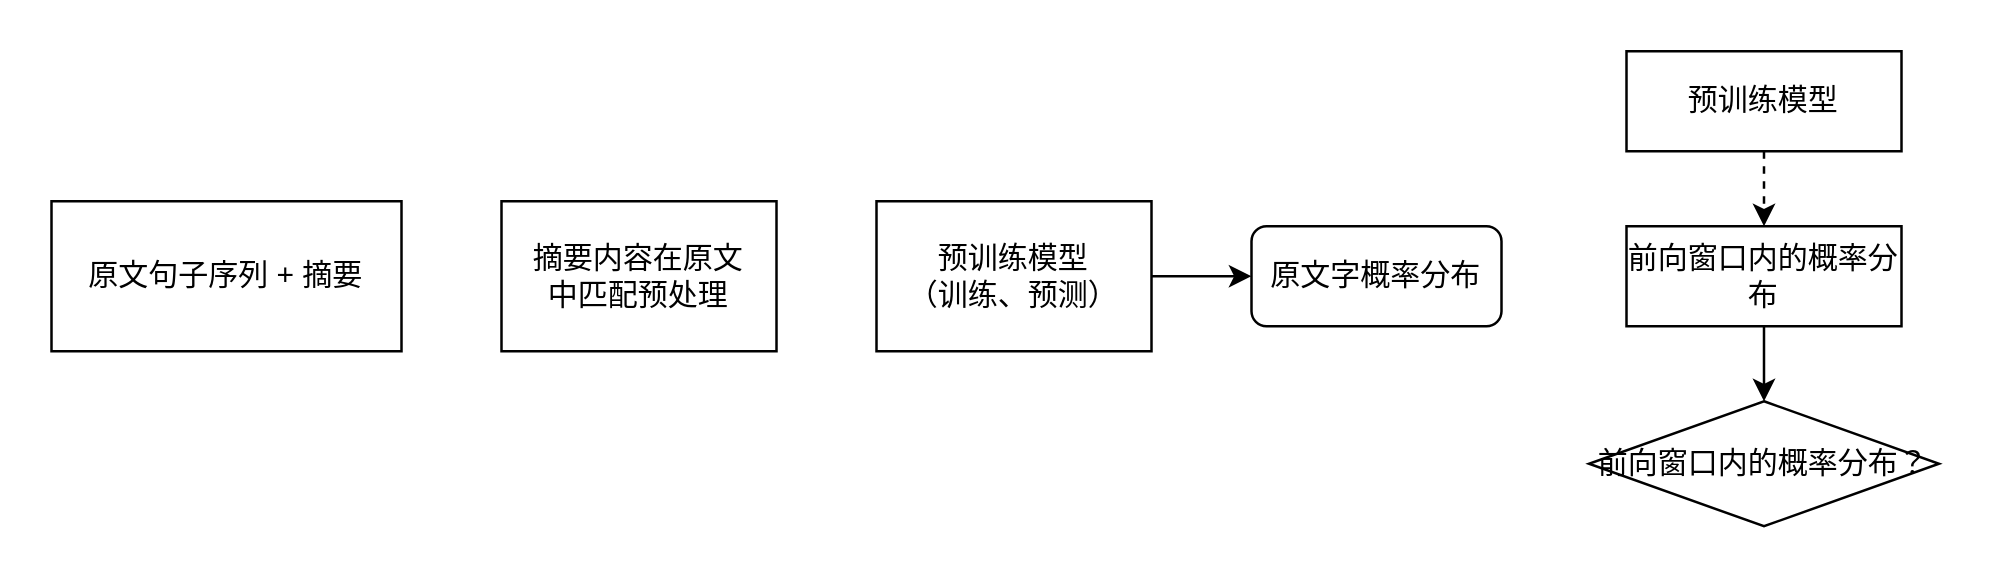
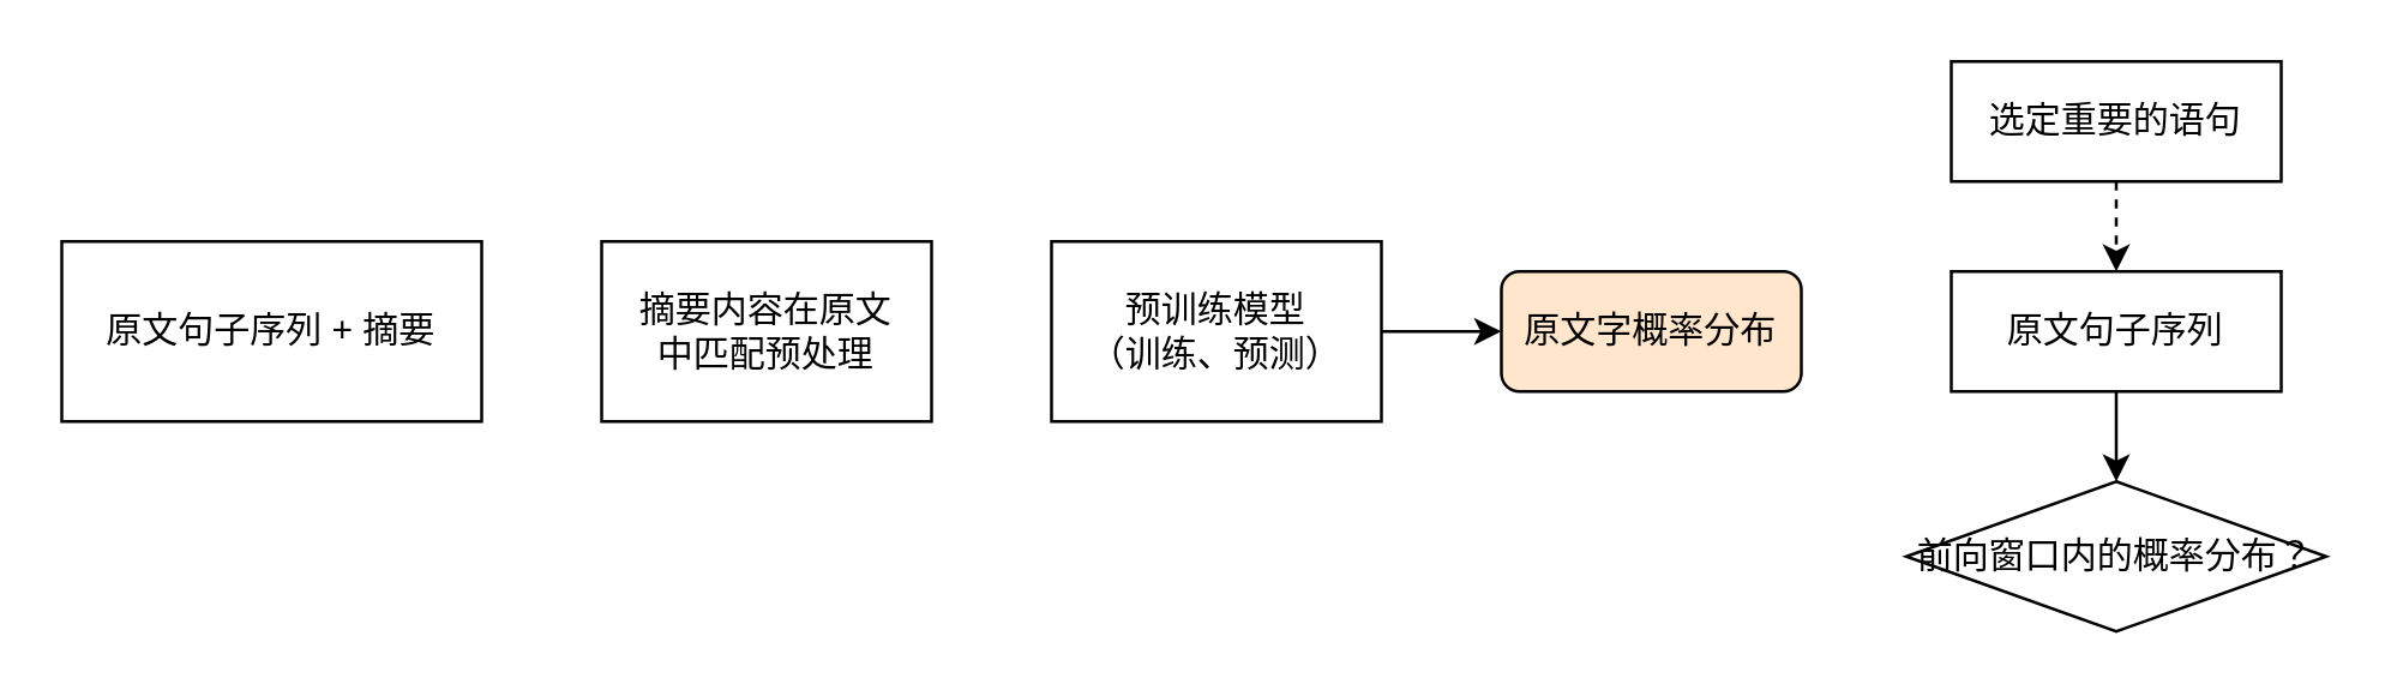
  <mxCell id="0" />
  <mxCell id="1" parent="0" />
  <mxCell id="2" value="原文句子序列 + 摘要" style="rounded=0;whiteSpace=wrap;html=1;" vertex="1" parent="1"><mxGeometry x="20" y="80" width="140" height="60" as="geometry" /></mxCell>
  <mxCell id="3" value="摘要内容在原文&lt;br&gt;中匹配预处理" style="rounded=0;whiteSpace=wrap;html=1;" vertex="1" parent="1"><mxGeometry x="200" y="80" width="110" height="60" as="geometry" /></mxCell>
  <mxCell id="4" value="预训练模型&lt;br&gt;（训练、预测）" style="rounded=0;whiteSpace=wrap;html=1;" vertex="1" parent="1"><mxGeometry x="350" y="80" width="110" height="60" as="geometry" /></mxCell>
- <mxCell id="5" value="预训练模型" style="rounded=0;whiteSpace=wrap;html=1;" vertex="1" parent="1"><mxGeometry x="650" y="20" width="110" height="40" as="geometry" /></mxCell>
- <mxCell id="6" value="前向窗口内的概率分布" style="rounded=0;whiteSpace=wrap;html=1;" vertex="1" parent="1"><mxGeometry x="650" y="90" width="110" height="40" as="geometry" /></mxCell>
+ <mxCell id="5" value="选定重要的语句" style="rounded=0;whiteSpace=wrap;html=1;" vertex="1" parent="1"><mxGeometry x="650" y="20" width="110" height="40" as="geometry" /></mxCell>
+ <mxCell id="6" value="原文句子序列" style="rounded=0;whiteSpace=wrap;html=1;" vertex="1" parent="1"><mxGeometry x="650" y="90" width="110" height="40" as="geometry" /></mxCell>
  <mxCell id="7" value="" style="endArrow=classic;html=1;exitX=1;exitY=0.5;exitDx=0;exitDy=0;entryX=0;entryY=0.5;entryDx=0;entryDy=0;" edge="1" parent="1" source="4" target="10"><mxGeometry width="50" height="50" relative="1" as="geometry"><mxPoint x="390" y="220" as="sourcePoint" /><mxPoint x="440" y="170" as="targetPoint" /></mxGeometry></mxCell>
  <mxCell id="8" value="" style="endArrow=classic;html=1;entryX=0.5;entryY=0;entryDx=0;entryDy=0;exitX=0.5;exitY=1;exitDx=0;exitDy=0;dashed=1;" edge="1" parent="1" source="5" target="6"><mxGeometry width="50" height="50" relative="1" as="geometry"><mxPoint x="420" y="220" as="sourcePoint" /><mxPoint x="470" y="170" as="targetPoint" /></mxGeometry></mxCell>
  <mxCell id="9" value="" style="endArrow=classic;html=1;exitX=0.5;exitY=1;exitDx=0;exitDy=0;" edge="1" parent="1" source="6"><mxGeometry width="50" height="50" relative="1" as="geometry"><mxPoint x="420" y="220" as="sourcePoint" /><mxPoint x="705" y="160" as="targetPoint" /></mxGeometry></mxCell>
- <mxCell id="10" value="原文字概率分布" style="rounded=1;whiteSpace=wrap;html=1;" vertex="1" parent="1"><mxGeometry x="500" y="90" width="100" height="40" as="geometry" /></mxCell>
+ <mxCell id="10" value="原文字概率分布" style="rounded=1;whiteSpace=wrap;html=1;fillColor=#ffe6cc;" vertex="1" parent="1"><mxGeometry x="500" y="90" width="100" height="40" as="geometry" /></mxCell>
  <mxCell id="11" value="前向窗口内的概率分布？" style="rhombus;whiteSpace=wrap;html=1;" vertex="1" parent="1"><mxGeometry x="635" y="160" width="140" height="50" as="geometry" /></mxCell>
